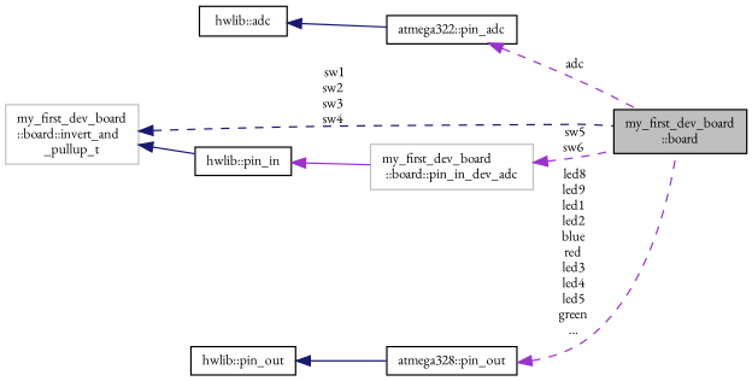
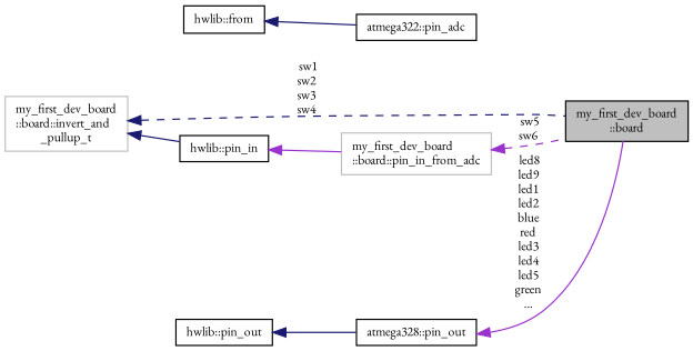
  digraph {
    fontname="EB Garamond"
    rankdir=LR
    node [color=black fillcolor=white fontname="EB Garamond" fontsize=10 shape=record style=filled]
    edge [color=darkorchid3 dir=back fontname="EB Garamond" fontsize=10 labelfontname=Helvetica labelfontsize=10 style=dashed]
    n1 [fillcolor=grey75 fontcolor=black height=0.2 label="my_first_dev_board\l::board" width=0.4]
    n2 [height=0.2 label="atmega322::pin_adc" width=0.4]
-   n3 [height=0.2 label="hwlib::adc" width=0.4]
+   n3 [height=0.2 label="hwlib::from" width=0.4]
    n4 [color=grey75 height=0.2 label="my_first_dev_board\l::board::invert_and\l_pullup_t" width=0.4]
    n5 [height=0.2 label="hwlib::pin_in" width=0.4]
-   n6 [color=grey75 height=0.2 label="my_first_dev_board\l::board::pin_in_dev_adc" width=0.4]
+   n6 [color=grey75 height=0.2 label="my_first_dev_board\l::board::pin_in_from_adc" width=0.4]
    n7 [height=0.2 label="atmega328::pin_out" width=0.4]
    n8 [height=0.2 label="hwlib::pin_out" width=0.4]
-   n2 -> n1 [label=" adc"]
    n3 -> n2 [color=midnightblue style=solid]
    n4 -> n1 [color=midnightblue label=" sw1\nsw2\nsw3\nsw4"]
    n4 -> n5 [color=midnightblue style=solid]
    n5 -> n6 [style=solid]
    n6 -> n1 [label=" sw5\nsw6"]
-   n7 -> n1 [label=" led8\nled9\nled1\nled2\nblue\nred\nled3\nled4\nled5\ngreen\n..."]
+   n7 -> n1 [label=" led8\nled9\nled1\nled2\nblue\nred\nled3\nled4\nled5\ngreen\n..." style=solid]
    n8 -> n7 [color=midnightblue style=solid]
  }
